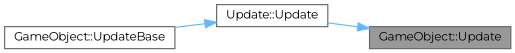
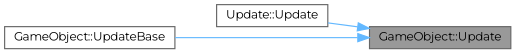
  digraph {
    fontname=Montserrat
    rankdir=RL
    node [color=grey40 fillcolor=white fontname=Montserrat fontsize=10 shape=box style=filled]
    edge [color=steelblue1 dir=back fontname=Montserrat fontsize=10 labelfontname=Helvetica labelfontsize=10 style=solid]
    n1 [color=gray40 fillcolor=grey60 fontcolor=black height=0.2 label="GameObject::Update" width=0.4]
    n2 [height=0.2 label="Update::Update" width=0.4]
    n3 [height=0.2 label="GameObject::UpdateBase" width=0.4]
    n1 -> n2
-   n2 -> n3
+   n1 -> n3
  }
